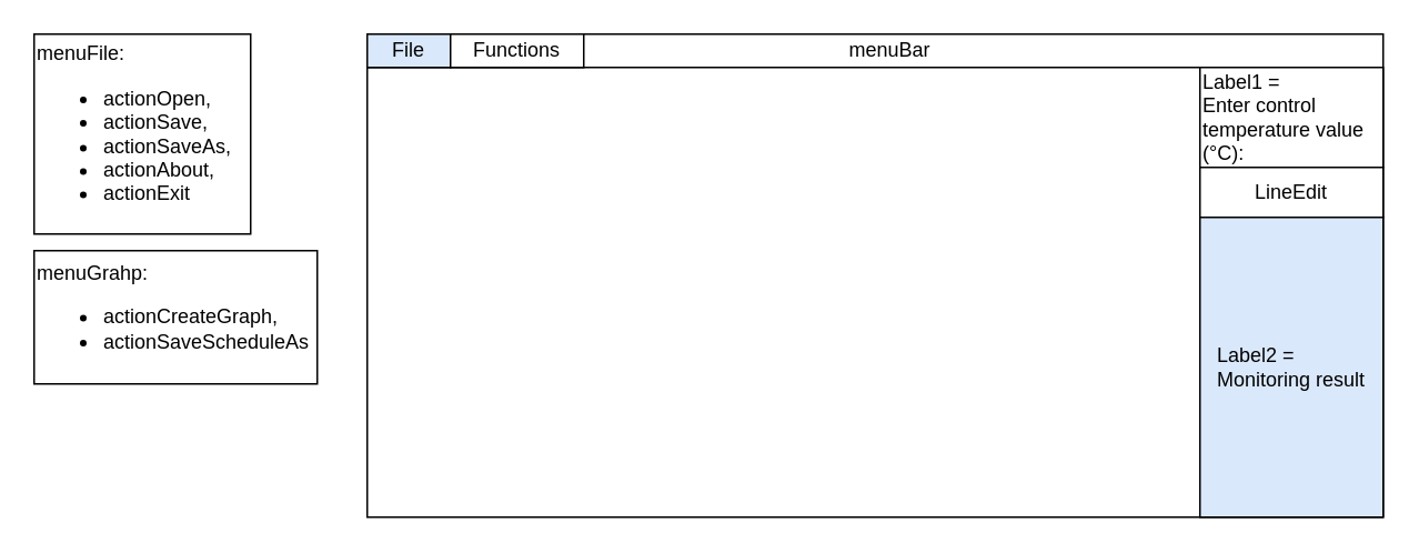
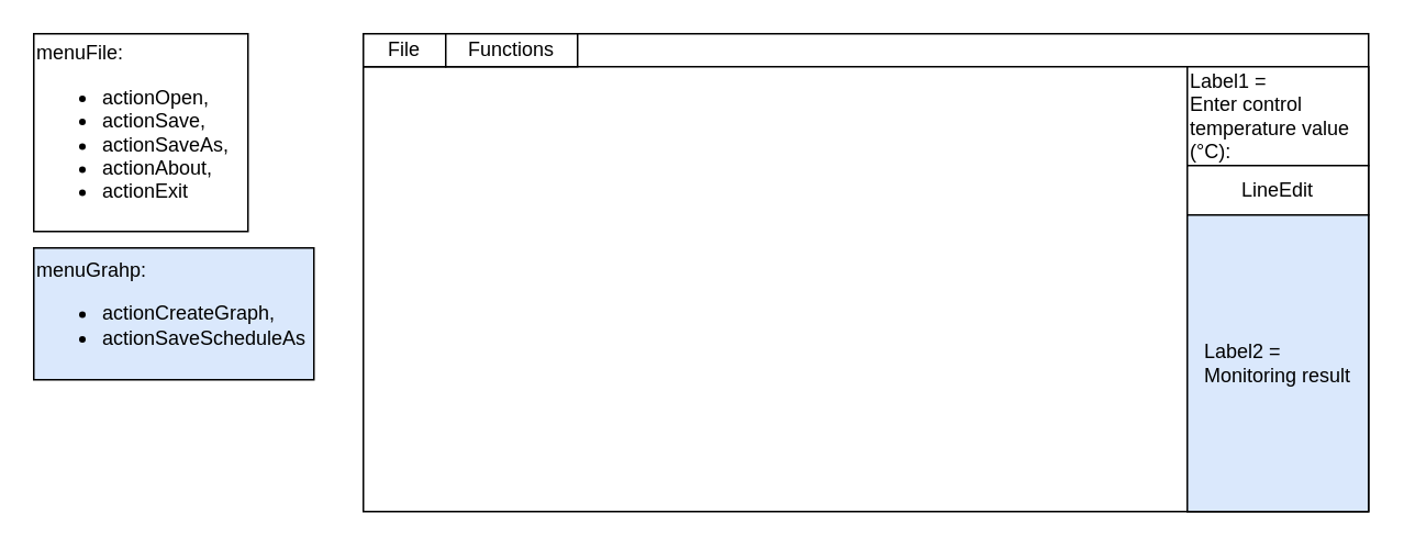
  <mxCell id="0" />
  <mxCell id="1" parent="0" />
  <mxCell id="2" value="" style="rounded=0;whiteSpace=wrap;html=1;" vertex="1" parent="1"><mxGeometry x="220" y="20" width="610" height="290" as="geometry" /></mxCell>
- <mxCell id="3" value="File" style="rounded=0;whiteSpace=wrap;html=1;fillColor=#dae8fc;" vertex="1" parent="1"><mxGeometry x="220" y="20" width="50" height="20" as="geometry" /></mxCell>
+ <mxCell id="3" value="File" style="rounded=0;whiteSpace=wrap;html=1;fillColor=#ffffff;" vertex="1" parent="1"><mxGeometry x="220" y="20" width="50" height="20" as="geometry" /></mxCell>
  <mxCell id="4" value="&lt;div align=&quot;left&quot;&gt;menuFile:&lt;/div&gt;&lt;div align=&quot;left&quot;&gt;&lt;ul&gt;&lt;li&gt;actionOpen,&lt;/li&gt;&lt;li&gt;actionSave,&lt;/li&gt;&lt;li&gt;actionSaveAs,&lt;/li&gt;&lt;li&gt;actionAbout,&lt;/li&gt;&lt;li&gt;actionExit&lt;/li&gt;&lt;/ul&gt;&lt;/div&gt;" style="rounded=0;whiteSpace=wrap;html=1;fillColor=#ffffff;align=left;" vertex="1" parent="1"><mxGeometry x="20" y="20" width="130" height="120" as="geometry" /></mxCell>
  <mxCell id="5" value="" style="endArrow=none;html=1;exitX=0;exitY=1;exitDx=0;exitDy=0;" edge="1" parent="1" source="3"><mxGeometry width="50" height="50" relative="1" as="geometry"><mxPoint x="170" y="90" as="sourcePoint" /><mxPoint x="830" y="40" as="targetPoint" /></mxGeometry></mxCell>
- <mxCell id="6" value="menuBar" style="text;html=1;strokeColor=none;fillColor=none;align=center;verticalAlign=middle;whiteSpace=wrap;rounded=0;" vertex="1" parent="1"><mxGeometry x="514" y="20" width="40" height="20" as="geometry" /></mxCell>
  <mxCell id="7" value="Functions" style="rounded=0;whiteSpace=wrap;html=1;fillColor=#ffffff;" vertex="1" parent="1"><mxGeometry x="270" y="20" width="80" height="20" as="geometry" /></mxCell>
- <mxCell id="8" value="&lt;div align=&quot;left&quot;&gt;menuGrahp:&lt;/div&gt;&lt;div align=&quot;left&quot;&gt;&lt;ul&gt;&lt;li&gt;actionCreateGraph,&lt;/li&gt;&lt;li&gt;actionSaveScheduleAs&lt;/li&gt;&lt;/ul&gt;&lt;/div&gt;" style="rounded=0;whiteSpace=wrap;html=1;fillColor=#ffffff;align=left;" vertex="1" parent="1"><mxGeometry x="20" y="150" width="170" height="80" as="geometry" /></mxCell>
+ <mxCell id="8" value="&lt;div align=&quot;left&quot;&gt;menuGrahp:&lt;/div&gt;&lt;div align=&quot;left&quot;&gt;&lt;ul&gt;&lt;li&gt;actionCreateGraph,&lt;/li&gt;&lt;li&gt;actionSaveScheduleAs&lt;/li&gt;&lt;/ul&gt;&lt;/div&gt;" style="rounded=0;whiteSpace=wrap;html=1;fillColor=#dae8fc;align=left;" vertex="1" parent="1"><mxGeometry x="20" y="150" width="170" height="80" as="geometry" /></mxCell>
  <mxCell id="9" value="&lt;div align=&quot;left&quot;&gt;Label1 = &lt;br&gt;&lt;/div&gt;&lt;div align=&quot;left&quot;&gt;Enter control temperature value (&lt;span class=&quot;Eq0J8 LrzXr kno-fv&quot;&gt;°C&lt;/span&gt;):&lt;br&gt;&lt;/div&gt;" style="rounded=0;whiteSpace=wrap;html=1;fillColor=#ffffff;align=left;" vertex="1" parent="1"><mxGeometry x="720" y="40" width="110" height="60" as="geometry" /></mxCell>
  <mxCell id="10" value="LineEdit" style="rounded=0;whiteSpace=wrap;html=1;fillColor=#ffffff;" vertex="1" parent="1"><mxGeometry x="720" y="100" width="110" height="30" as="geometry" /></mxCell>
  <mxCell id="11" value="&lt;div align=&quot;left&quot;&gt;Label2 = &lt;br&gt;&lt;/div&gt;&lt;div align=&quot;left&quot;&gt;Monitoring result&lt;br&gt;&lt;/div&gt;" style="rounded=0;whiteSpace=wrap;html=1;fillColor=#dae8fc;" vertex="1" parent="1"><mxGeometry x="720" y="130" width="110" height="180" as="geometry" /></mxCell>
